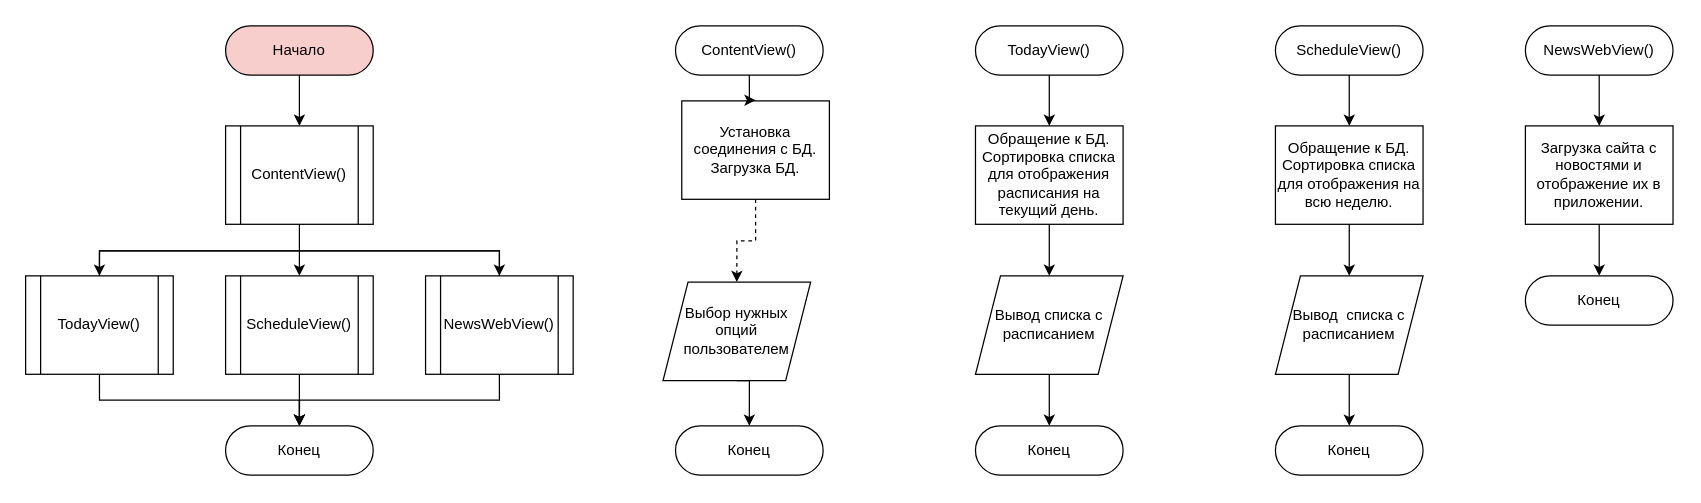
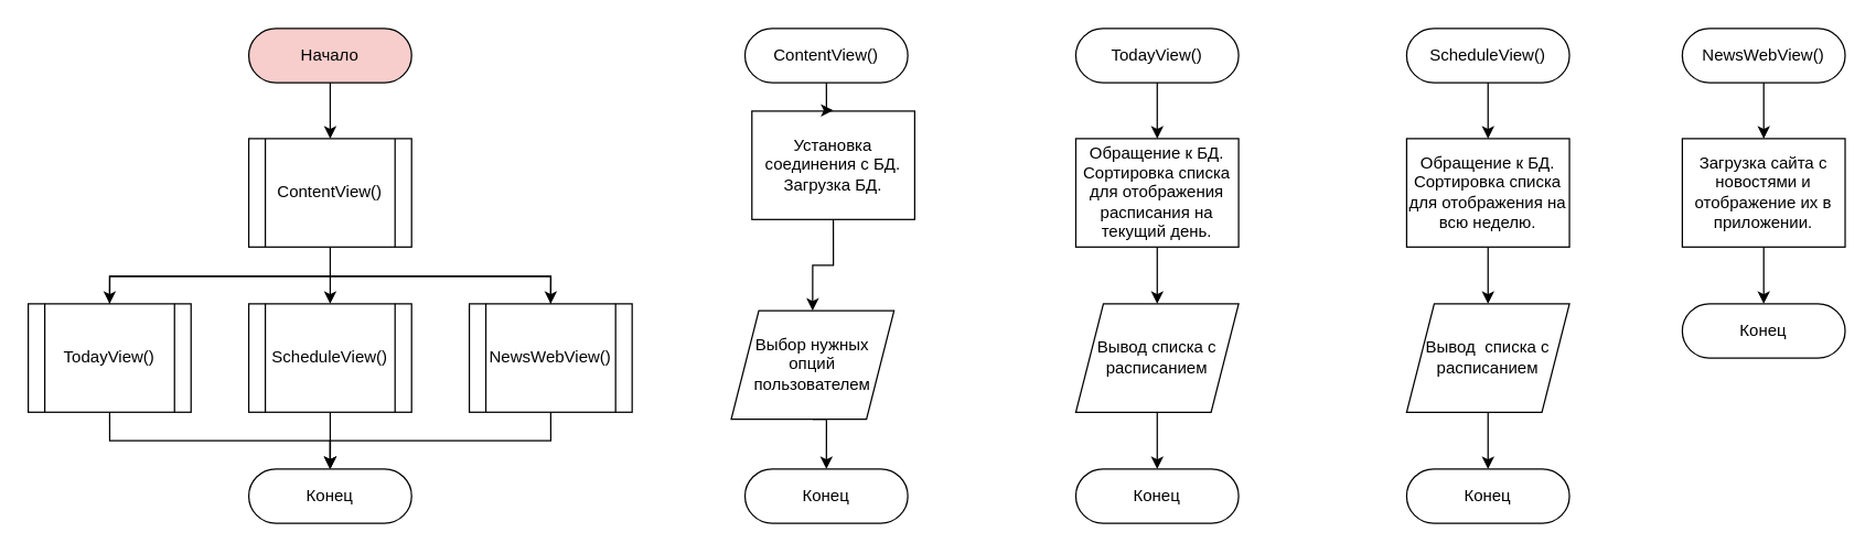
  <mxCell id="0" />
  <mxCell id="1" parent="0" />
  <mxCell id="2" style="edgeStyle=orthogonalEdgeStyle;rounded=0;orthogonalLoop=1;jettySize=auto;html=1;exitX=0.5;exitY=1;exitDx=0;exitDy=0;entryX=0.5;entryY=0;entryDx=0;entryDy=0;" edge="1" parent="1" source="3" target="10"><mxGeometry relative="1" as="geometry" /></mxCell>
  <mxCell id="3" value="Начало" style="rounded=1;whiteSpace=wrap;html=1;arcSize=50;fillColor=#f8cecc;" vertex="1" parent="1"><mxGeometry x="180" y="20" width="118.11" height="39.37" as="geometry" /></mxCell>
  <mxCell id="4" style="edgeStyle=orthogonalEdgeStyle;rounded=0;orthogonalLoop=1;jettySize=auto;html=1;exitX=0.5;exitY=1;exitDx=0;exitDy=0;entryX=0.5;entryY=0;entryDx=0;entryDy=0;" edge="1" parent="1" source="5" target="11"><mxGeometry relative="1" as="geometry" /></mxCell>
  <mxCell id="5" value="ScheduleView()" style="shape=process;whiteSpace=wrap;html=1;backgroundOutline=1;" vertex="1" parent="1"><mxGeometry x="180" y="220" width="118.11" height="78.74" as="geometry" /></mxCell>
  <mxCell id="6" style="edgeStyle=orthogonalEdgeStyle;rounded=0;orthogonalLoop=1;jettySize=auto;html=1;exitX=0.5;exitY=0;exitDx=0;exitDy=0;entryX=0.5;entryY=0;entryDx=0;entryDy=0;" edge="1" parent="1" source="8" target="18"><mxGeometry relative="1" as="geometry" /></mxCell>
  <mxCell id="7" style="edgeStyle=orthogonalEdgeStyle;rounded=0;orthogonalLoop=1;jettySize=auto;html=1;exitX=0.5;exitY=1;exitDx=0;exitDy=0;entryX=0.5;entryY=0;entryDx=0;entryDy=0;" edge="1" parent="1" source="8" target="11"><mxGeometry relative="1" as="geometry" /></mxCell>
  <mxCell id="8" value="TodayView()" style="shape=process;whiteSpace=wrap;html=1;backgroundOutline=1;" vertex="1" parent="1"><mxGeometry x="20" y="220" width="118.11" height="78.74" as="geometry" /></mxCell>
  <mxCell id="9" style="edgeStyle=orthogonalEdgeStyle;rounded=0;orthogonalLoop=1;jettySize=auto;html=1;exitX=0.5;exitY=1;exitDx=0;exitDy=0;entryX=0.5;entryY=0;entryDx=0;entryDy=0;" edge="1" parent="1" source="10" target="5"><mxGeometry relative="1" as="geometry" /></mxCell>
  <mxCell id="10" value="ContentView()" style="shape=process;whiteSpace=wrap;html=1;backgroundOutline=1;" vertex="1" parent="1"><mxGeometry x="180" y="100" width="118.11" height="78.74" as="geometry" /></mxCell>
  <mxCell id="11" value="Конец" style="rounded=1;whiteSpace=wrap;html=1;arcSize=50;" vertex="1" parent="1"><mxGeometry x="180" y="340" width="118.11" height="39.37" as="geometry" /></mxCell>
  <mxCell id="12" style="edgeStyle=orthogonalEdgeStyle;rounded=0;orthogonalLoop=1;jettySize=auto;html=1;exitX=0.5;exitY=1;exitDx=0;exitDy=0;entryX=0.5;entryY=0;entryDx=0;entryDy=0;" edge="1" parent="1" source="13" target="37"><mxGeometry relative="1" as="geometry" /></mxCell>
  <mxCell id="13" value="Выбор нужных опций пользователем" style="shape=parallelogram;perimeter=parallelogramPerimeter;whiteSpace=wrap;html=1;fixedSize=1;" vertex="1" parent="1"><mxGeometry x="530" y="225" width="118.11" height="78.74" as="geometry" /></mxCell>
- <mxCell id="14" style="edgeStyle=orthogonalEdgeStyle;rounded=0;orthogonalLoop=1;jettySize=auto;html=1;exitX=0.5;exitY=1;exitDx=0;exitDy=0;entryX=0.5;entryY=0;entryDx=0;entryDy=0;dashed=1;" edge="1" parent="1" source="15" target="13"><mxGeometry relative="1" as="geometry" /></mxCell>
+ <mxCell id="14" style="edgeStyle=orthogonalEdgeStyle;rounded=0;orthogonalLoop=1;jettySize=auto;html=1;exitX=0.5;exitY=1;exitDx=0;exitDy=0;entryX=0.5;entryY=0;entryDx=0;entryDy=0;" edge="1" parent="1" source="15" target="13"><mxGeometry relative="1" as="geometry" /></mxCell>
  <mxCell id="15" value="Установка соединения с БД. Загрузка БД." style="rounded=0;whiteSpace=wrap;html=1;" vertex="1" parent="1"><mxGeometry x="545" y="80" width="118.11" height="78.74" as="geometry" /></mxCell>
  <mxCell id="16" style="edgeStyle=orthogonalEdgeStyle;rounded=0;orthogonalLoop=1;jettySize=auto;html=1;exitX=0.5;exitY=0;exitDx=0;exitDy=0;entryX=0.5;entryY=0;entryDx=0;entryDy=0;" edge="1" parent="1" source="18" target="8"><mxGeometry relative="1" as="geometry" /></mxCell>
  <mxCell id="17" style="edgeStyle=orthogonalEdgeStyle;rounded=0;orthogonalLoop=1;jettySize=auto;html=1;exitX=0.5;exitY=1;exitDx=0;exitDy=0;entryX=0.5;entryY=0;entryDx=0;entryDy=0;" edge="1" parent="1" source="18" target="11"><mxGeometry relative="1" as="geometry" /></mxCell>
  <mxCell id="18" value="NewsWebView()" style="shape=process;whiteSpace=wrap;html=1;backgroundOutline=1;" vertex="1" parent="1"><mxGeometry x="340" y="220" width="118.11" height="78.74" as="geometry" /></mxCell>
  <mxCell id="19" style="edgeStyle=orthogonalEdgeStyle;rounded=0;orthogonalLoop=1;jettySize=auto;html=1;exitX=0.5;exitY=1;exitDx=0;exitDy=0;entryX=0.5;entryY=0;entryDx=0;entryDy=0;" edge="1" parent="1" source="20" target="22"><mxGeometry relative="1" as="geometry" /></mxCell>
  <mxCell id="20" value="Обращение к БД. Сортировка списка для отображения расписания на текущий день." style="rounded=0;whiteSpace=wrap;html=1;" vertex="1" parent="1"><mxGeometry x="780" y="100" width="118.11" height="78.74" as="geometry" /></mxCell>
  <mxCell id="21" style="edgeStyle=orthogonalEdgeStyle;rounded=0;orthogonalLoop=1;jettySize=auto;html=1;exitX=0.5;exitY=1;exitDx=0;exitDy=0;entryX=0.5;entryY=0;entryDx=0;entryDy=0;" edge="1" parent="1" source="22" target="38"><mxGeometry relative="1" as="geometry" /></mxCell>
  <mxCell id="22" value="Вывод списка с расписанием" style="shape=parallelogram;perimeter=parallelogramPerimeter;whiteSpace=wrap;html=1;fixedSize=1;" vertex="1" parent="1"><mxGeometry x="780" y="220" width="118.11" height="78.74" as="geometry" /></mxCell>
  <mxCell id="23" style="edgeStyle=orthogonalEdgeStyle;rounded=0;orthogonalLoop=1;jettySize=auto;html=1;exitX=0.5;exitY=1;exitDx=0;exitDy=0;entryX=0.5;entryY=0;entryDx=0;entryDy=0;" edge="1" parent="1" source="24" target="26"><mxGeometry relative="1" as="geometry" /></mxCell>
  <mxCell id="24" value="Обращение к БД. Сортировка списка для отображения на всю неделю." style="rounded=0;whiteSpace=wrap;html=1;" vertex="1" parent="1"><mxGeometry x="1020" y="100" width="118.11" height="78.74" as="geometry" /></mxCell>
  <mxCell id="25" style="edgeStyle=orthogonalEdgeStyle;rounded=0;orthogonalLoop=1;jettySize=auto;html=1;exitX=0.5;exitY=1;exitDx=0;exitDy=0;entryX=0.5;entryY=0;entryDx=0;entryDy=0;" edge="1" parent="1" source="26" target="39"><mxGeometry relative="1" as="geometry" /></mxCell>
  <mxCell id="26" value="Вывод&amp;nbsp; списка с расписанием" style="shape=parallelogram;perimeter=parallelogramPerimeter;whiteSpace=wrap;html=1;fixedSize=1;" vertex="1" parent="1"><mxGeometry x="1020" y="220" width="118.11" height="78.74" as="geometry" /></mxCell>
  <mxCell id="27" style="edgeStyle=orthogonalEdgeStyle;rounded=0;orthogonalLoop=1;jettySize=auto;html=1;exitX=0.5;exitY=1;exitDx=0;exitDy=0;entryX=0.5;entryY=0;entryDx=0;entryDy=0;" edge="1" parent="1" source="28" target="40"><mxGeometry relative="1" as="geometry" /></mxCell>
  <mxCell id="28" value="Загрузка сайта с новостями и отображение их в приложении." style="rounded=0;whiteSpace=wrap;html=1;" vertex="1" parent="1"><mxGeometry x="1220" y="100" width="118.11" height="78.74" as="geometry" /></mxCell>
  <mxCell id="29" style="edgeStyle=orthogonalEdgeStyle;rounded=0;orthogonalLoop=1;jettySize=auto;html=1;exitX=0.5;exitY=1;exitDx=0;exitDy=0;" edge="1" parent="1" source="30" target="15"><mxGeometry relative="1" as="geometry" /></mxCell>
  <mxCell id="30" value="ContentView()" style="rounded=1;whiteSpace=wrap;html=1;arcSize=50;" vertex="1" parent="1"><mxGeometry x="540" y="20" width="118.11" height="39.37" as="geometry" /></mxCell>
  <mxCell id="31" style="edgeStyle=orthogonalEdgeStyle;rounded=0;orthogonalLoop=1;jettySize=auto;html=1;exitX=0.5;exitY=1;exitDx=0;exitDy=0;entryX=0.5;entryY=0;entryDx=0;entryDy=0;" edge="1" parent="1" source="32" target="20"><mxGeometry relative="1" as="geometry" /></mxCell>
  <mxCell id="32" value="TodayView()" style="rounded=1;whiteSpace=wrap;html=1;arcSize=50;" vertex="1" parent="1"><mxGeometry x="780" y="20" width="118.11" height="39.37" as="geometry" /></mxCell>
  <mxCell id="33" style="edgeStyle=orthogonalEdgeStyle;rounded=0;orthogonalLoop=1;jettySize=auto;html=1;exitX=0.5;exitY=1;exitDx=0;exitDy=0;entryX=0.5;entryY=0;entryDx=0;entryDy=0;" edge="1" parent="1" source="34" target="24"><mxGeometry relative="1" as="geometry" /></mxCell>
  <mxCell id="34" value="ScheduleView()" style="rounded=1;whiteSpace=wrap;html=1;arcSize=50;" vertex="1" parent="1"><mxGeometry x="1020" y="20" width="118.11" height="39.37" as="geometry" /></mxCell>
  <mxCell id="35" style="edgeStyle=orthogonalEdgeStyle;rounded=0;orthogonalLoop=1;jettySize=auto;html=1;exitX=0.5;exitY=1;exitDx=0;exitDy=0;entryX=0.5;entryY=0;entryDx=0;entryDy=0;" edge="1" parent="1" source="36" target="28"><mxGeometry relative="1" as="geometry" /></mxCell>
  <mxCell id="36" value="NewsWebView()" style="rounded=1;whiteSpace=wrap;html=1;arcSize=50;" vertex="1" parent="1"><mxGeometry x="1220" y="20" width="118.11" height="39.37" as="geometry" /></mxCell>
  <mxCell id="37" value="Конец" style="rounded=1;whiteSpace=wrap;html=1;arcSize=50;" vertex="1" parent="1"><mxGeometry x="540" y="340" width="118.11" height="39.37" as="geometry" /></mxCell>
  <mxCell id="38" value="Конец" style="rounded=1;whiteSpace=wrap;html=1;arcSize=50;" vertex="1" parent="1"><mxGeometry x="780" y="340" width="118.11" height="39.37" as="geometry" /></mxCell>
  <mxCell id="39" value="Конец" style="rounded=1;whiteSpace=wrap;html=1;arcSize=50;" vertex="1" parent="1"><mxGeometry x="1020" y="340" width="118.11" height="39.37" as="geometry" /></mxCell>
  <mxCell id="40" value="Конец" style="rounded=1;whiteSpace=wrap;html=1;arcSize=50;" vertex="1" parent="1"><mxGeometry x="1220" y="220" width="118.11" height="39.37" as="geometry" /></mxCell>
